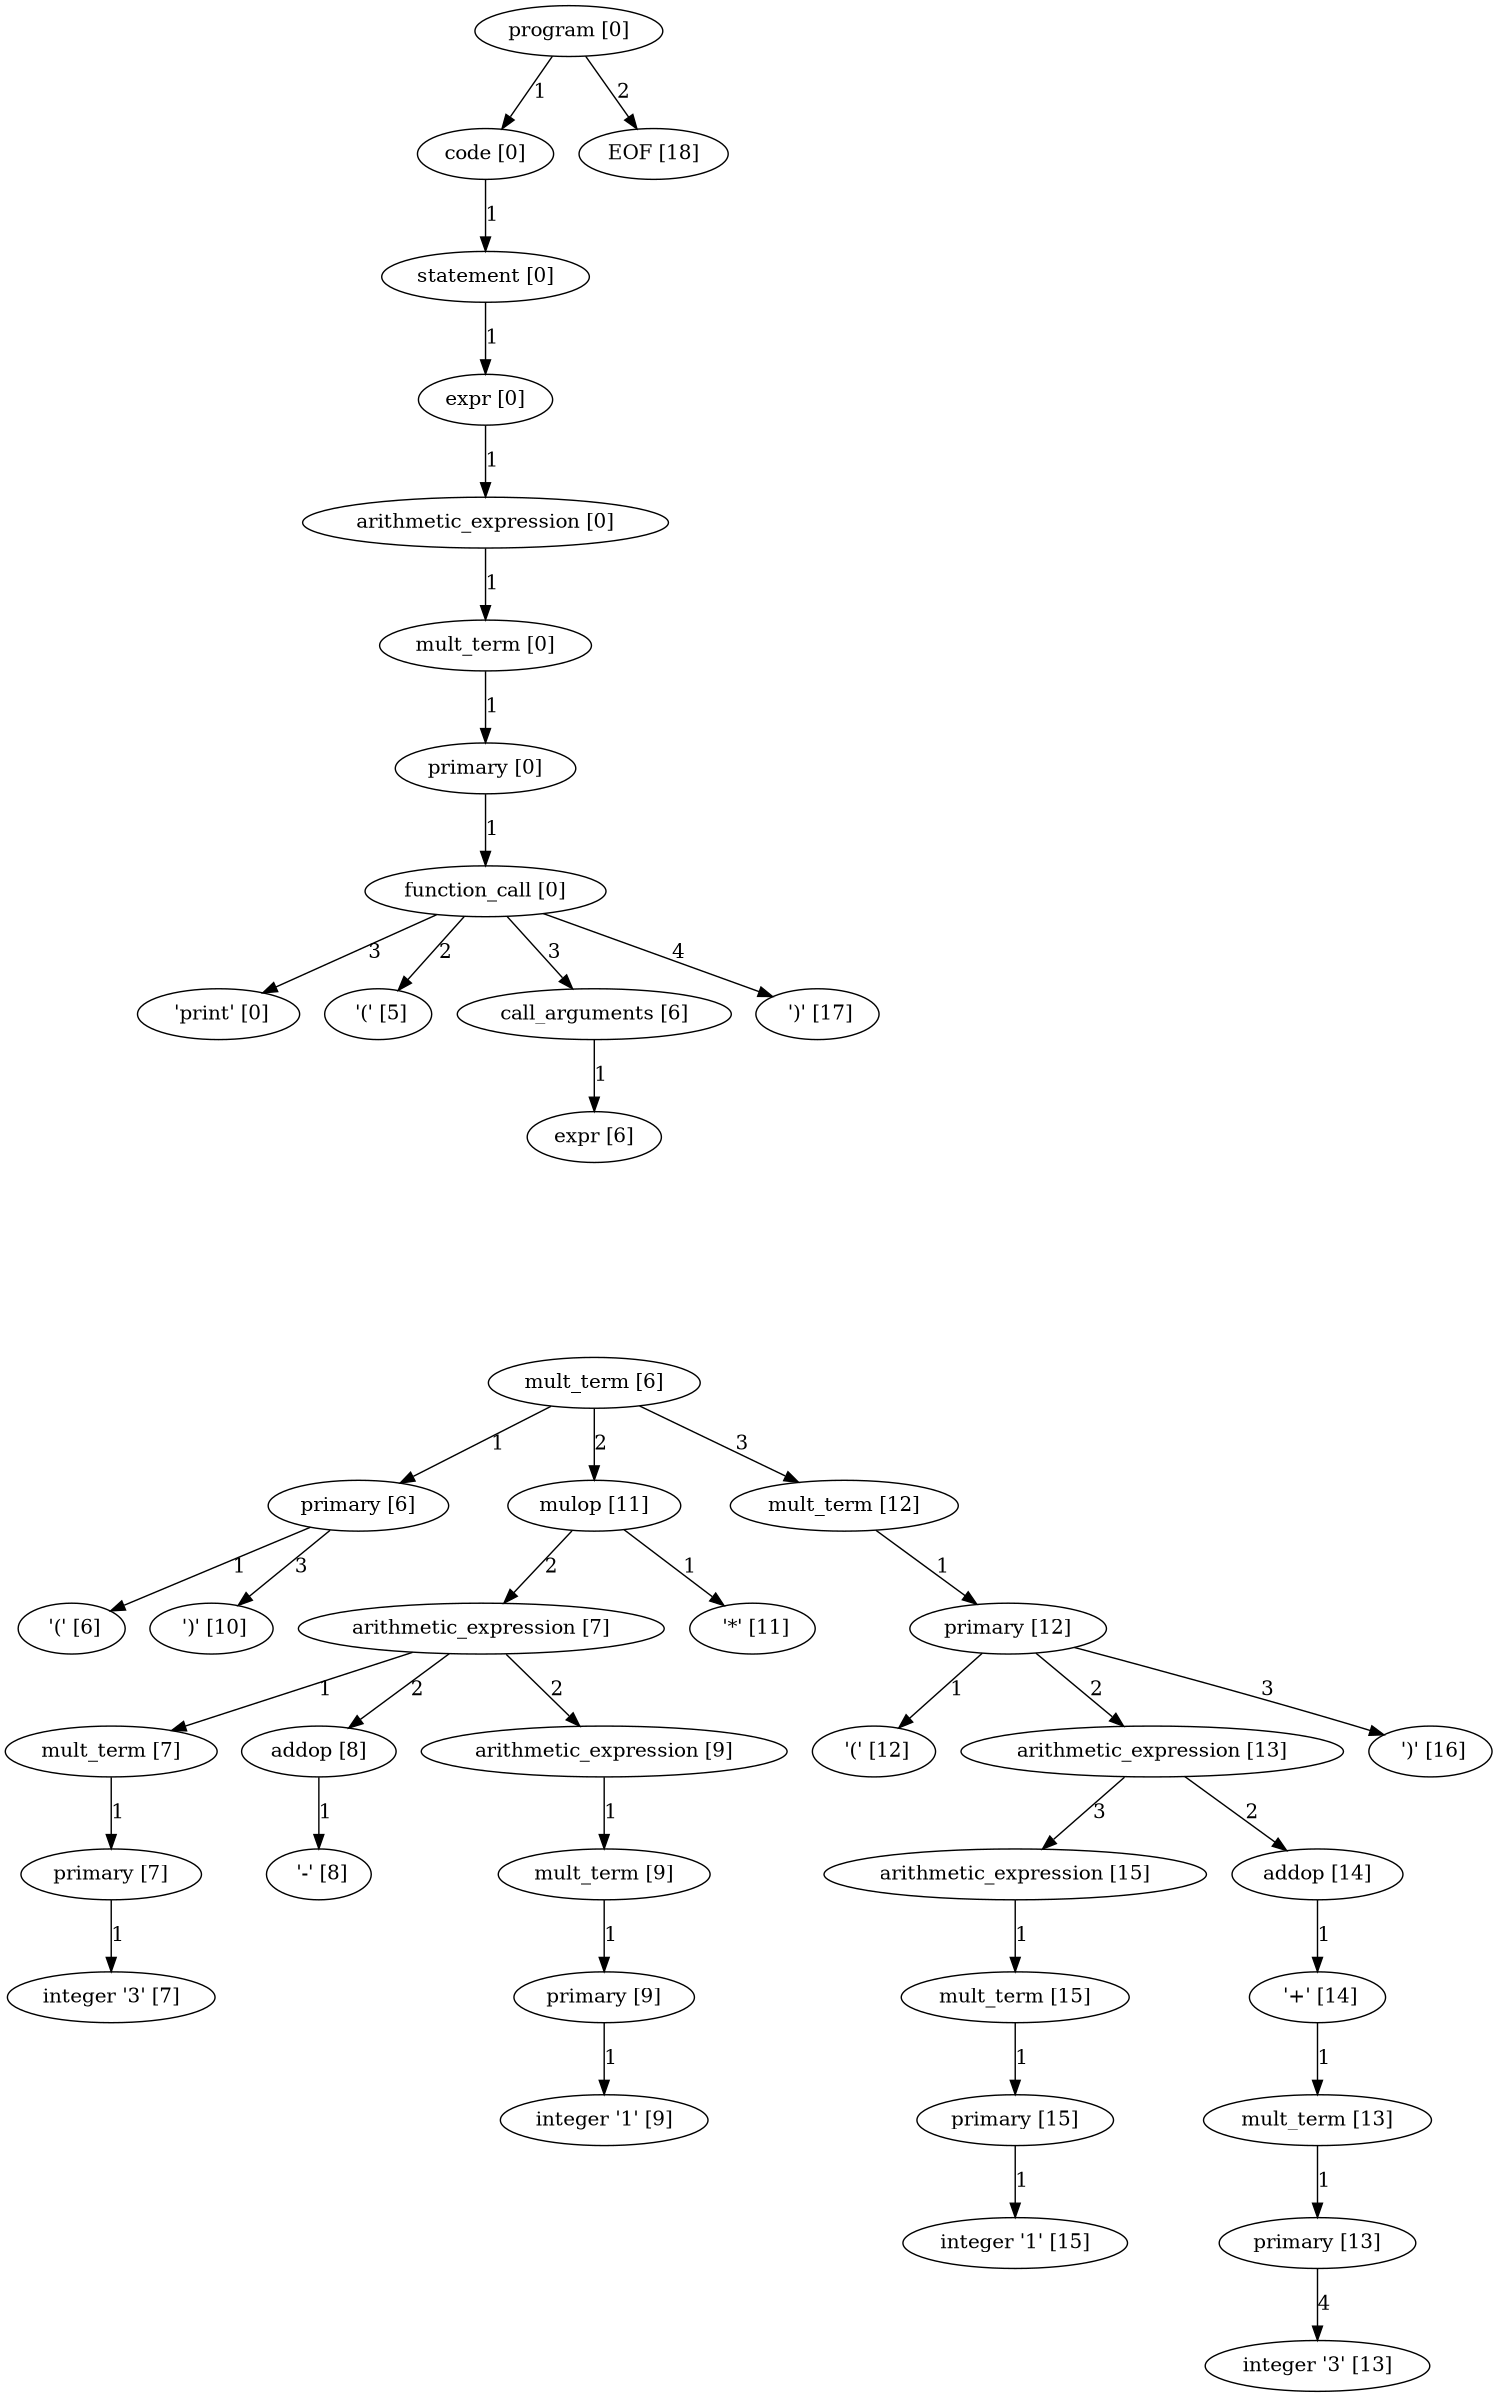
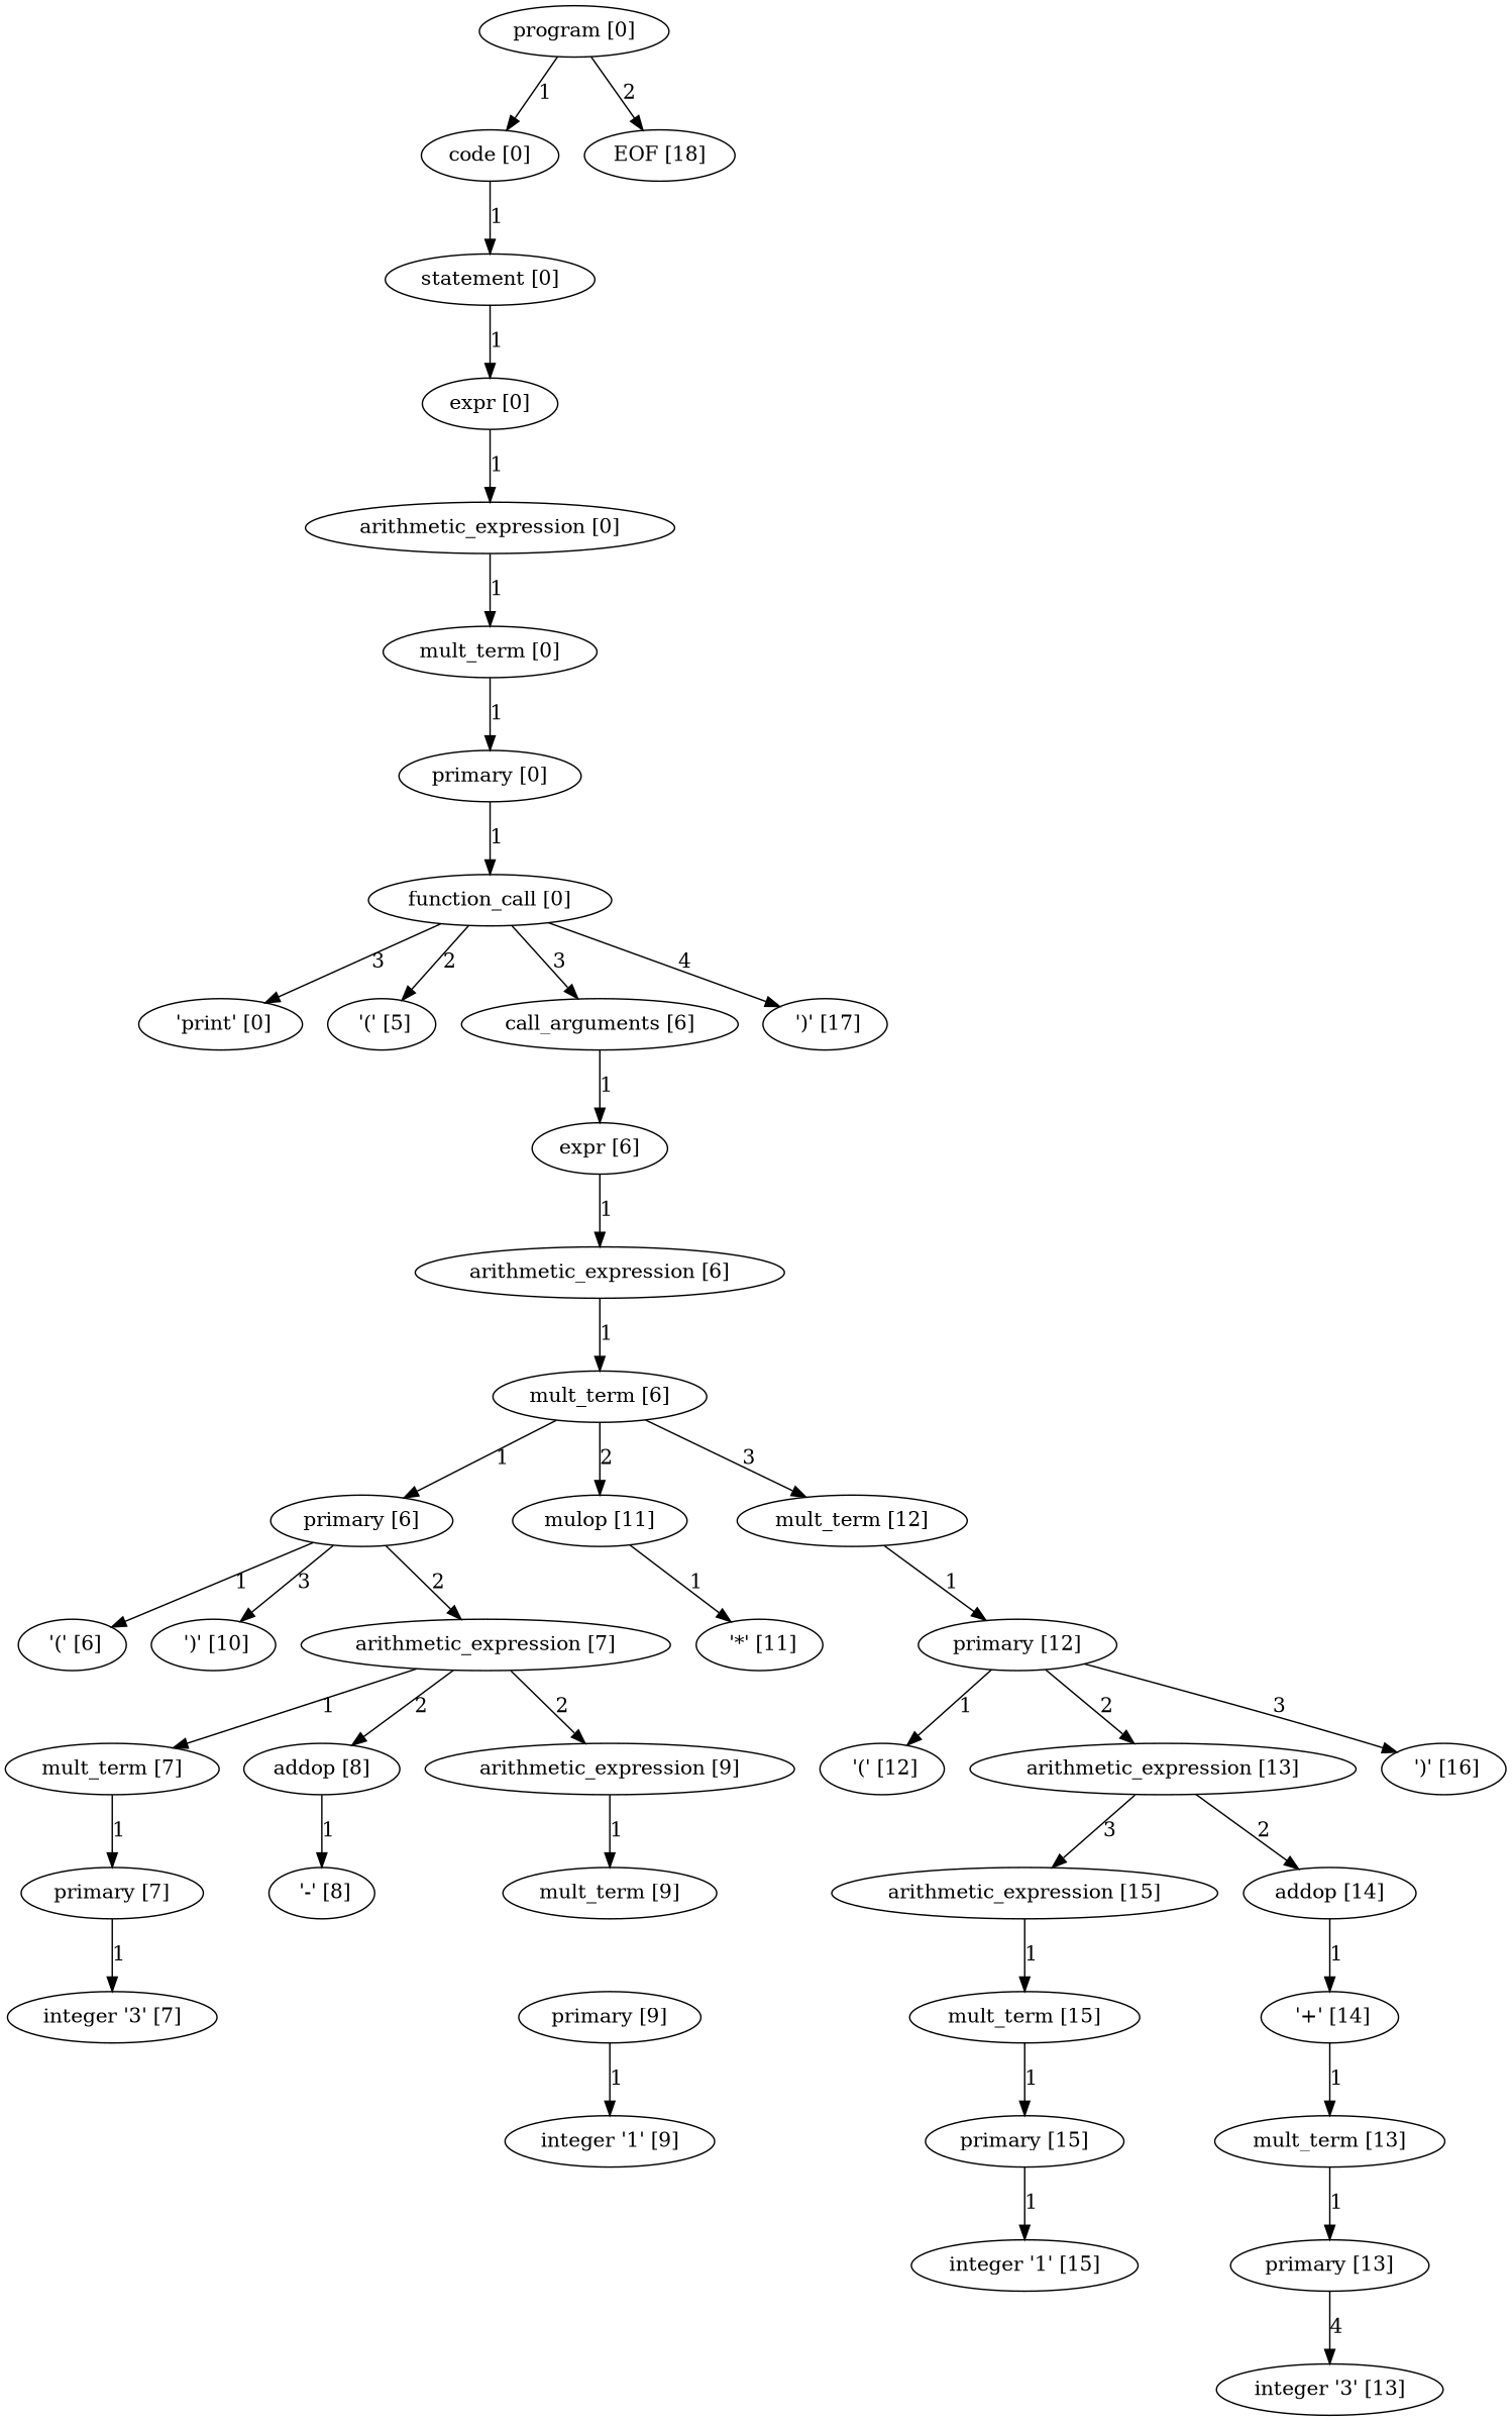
  digraph {
    n1 [label="program [0]"]
    n2 [label="code [0]"]
    n3 [label="EOF [18]"]
    n4 [label="statement [0]"]
    n5 [label="expr [0]"]
    n6 [label="arithmetic_expression [0]"]
    n7 [label="mult_term [0]"]
    n8 [label="primary [0]"]
    n9 [label="function_call [0]"]
    n10 [label=" 'print' [0]"]
    n11 [label=" '(' [5]"]
    n12 [label="call_arguments [6]"]
    n13 [label=" ')' [17]"]
    n14 [label="expr [6]"]
+   n15 [label="arithmetic_expression [6]"]
    n16 [label="mult_term [6]"]
    n17 [label="primary [6]"]
    n18 [label="mulop [11]"]
    n19 [label="mult_term [12]"]
    n20 [label=" '(' [6]"]
    n21 [label="arithmetic_expression [7]"]
    n22 [label=" ')' [10]"]
    n23 [label=" '*' [11]"]
    n24 [label="primary [12]"]
    n25 [label="mult_term [7]"]
    n26 [label="addop [8]"]
    n27 [label="arithmetic_expression [9]"]
    n28 [label="primary [7]"]
    n29 [label=" '-' [8]"]
    n30 [label="mult_term [9]"]
    n31 [label="integer '3' [7]"]
    n32 [label="primary [9]"]
    n33 [label="integer '1' [9]"]
    n34 [label=" '(' [12]"]
    n35 [label="arithmetic_expression [13]"]
    n36 [label=" ')' [16]"]
    n37 [label="addop [14]"]
    n38 [label="arithmetic_expression [15]"]
    n39 [label="mult_term [13]"]
    n40 [label="primary [13]"]
    n41 [label=" '+' [14]"]
    n42 [label="mult_term [15]"]
    n43 [label="integer '3' [13]"]
    n44 [label="primary [15]"]
    n45 [label="integer '1' [15]"]
    n1 -> n2 [label=1]
    n1 -> n3 [label=2]
    n2 -> n4 [label=1]
    n4 -> n5 [label=1]
    n5 -> n6 [label=1]
    n6 -> n7 [label=1]
    n7 -> n8 [label=1]
    n8 -> n9 [label=1]
    n9 -> n10 [label=3]
    n9 -> n11 [label=2]
    n9 -> n12 [label=3]
    n9 -> n13 [label=4]
    n12 -> n14 [label=1]
+   n14 -> n15 [label=1]
+   n15 -> n16 [label=1]
    n16 -> n17 [label=1]
    n16 -> n18 [label=2]
    n16 -> n19 [label=3]
    n17 -> n20 [label=1]
-   n18 -> n21 [label=2]
+   n17 -> n21 [label=2]
    n17 -> n22 [label=3]
    n18 -> n23 [label=1]
    n19 -> n24 [label=1]
    n21 -> n25 [label=1]
    n21 -> n26 [label=2]
    n21 -> n27 [label=2]
    n24 -> n34 [label=1]
    n24 -> n35 [label=2]
    n24 -> n36 [label=3]
    n25 -> n28 [label=1]
    n26 -> n29 [label=1]
    n27 -> n30 [label=1]
    n28 -> n31 [label=1]
-   n30 -> n32 [label=1]
    n32 -> n33 [label=1]
    n35 -> n37 [label=2]
    n35 -> n38 [label=3]
    n37 -> n41 [label=1]
    n38 -> n42 [label=1]
    n39 -> n40 [label=1]
    n40 -> n43 [label=4]
    n41 -> n39 [label=1]
    n42 -> n44 [label=1]
    n44 -> n45 [label=1]
  }
